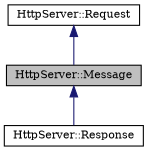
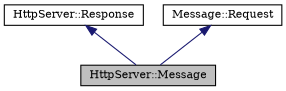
  digraph {
    fontname="DejaVu Serif"
    node [color=black fillcolor=white fontname="DejaVu Serif" fontsize=10 shape=record style=filled]
    edge [color=midnightblue dir=back fontname="DejaVu Serif" fontsize=10 labelfontname=Helvetica labelfontsize=10 style=solid]
    n1 [fillcolor=grey75 fontcolor=black height=0.2 label="HttpServer::Message" width=0.4]
    n2 [height=0.2 label="HttpServer::Response" width=0.4]
-   n3 [height=0.2 label="HttpServer::Request" width=0.4]
-   n1 -> n2
+   n3 [height=0.2 label="Message::Request" width=0.4]
+   n2 -> n1
    n3 -> n1
  }
